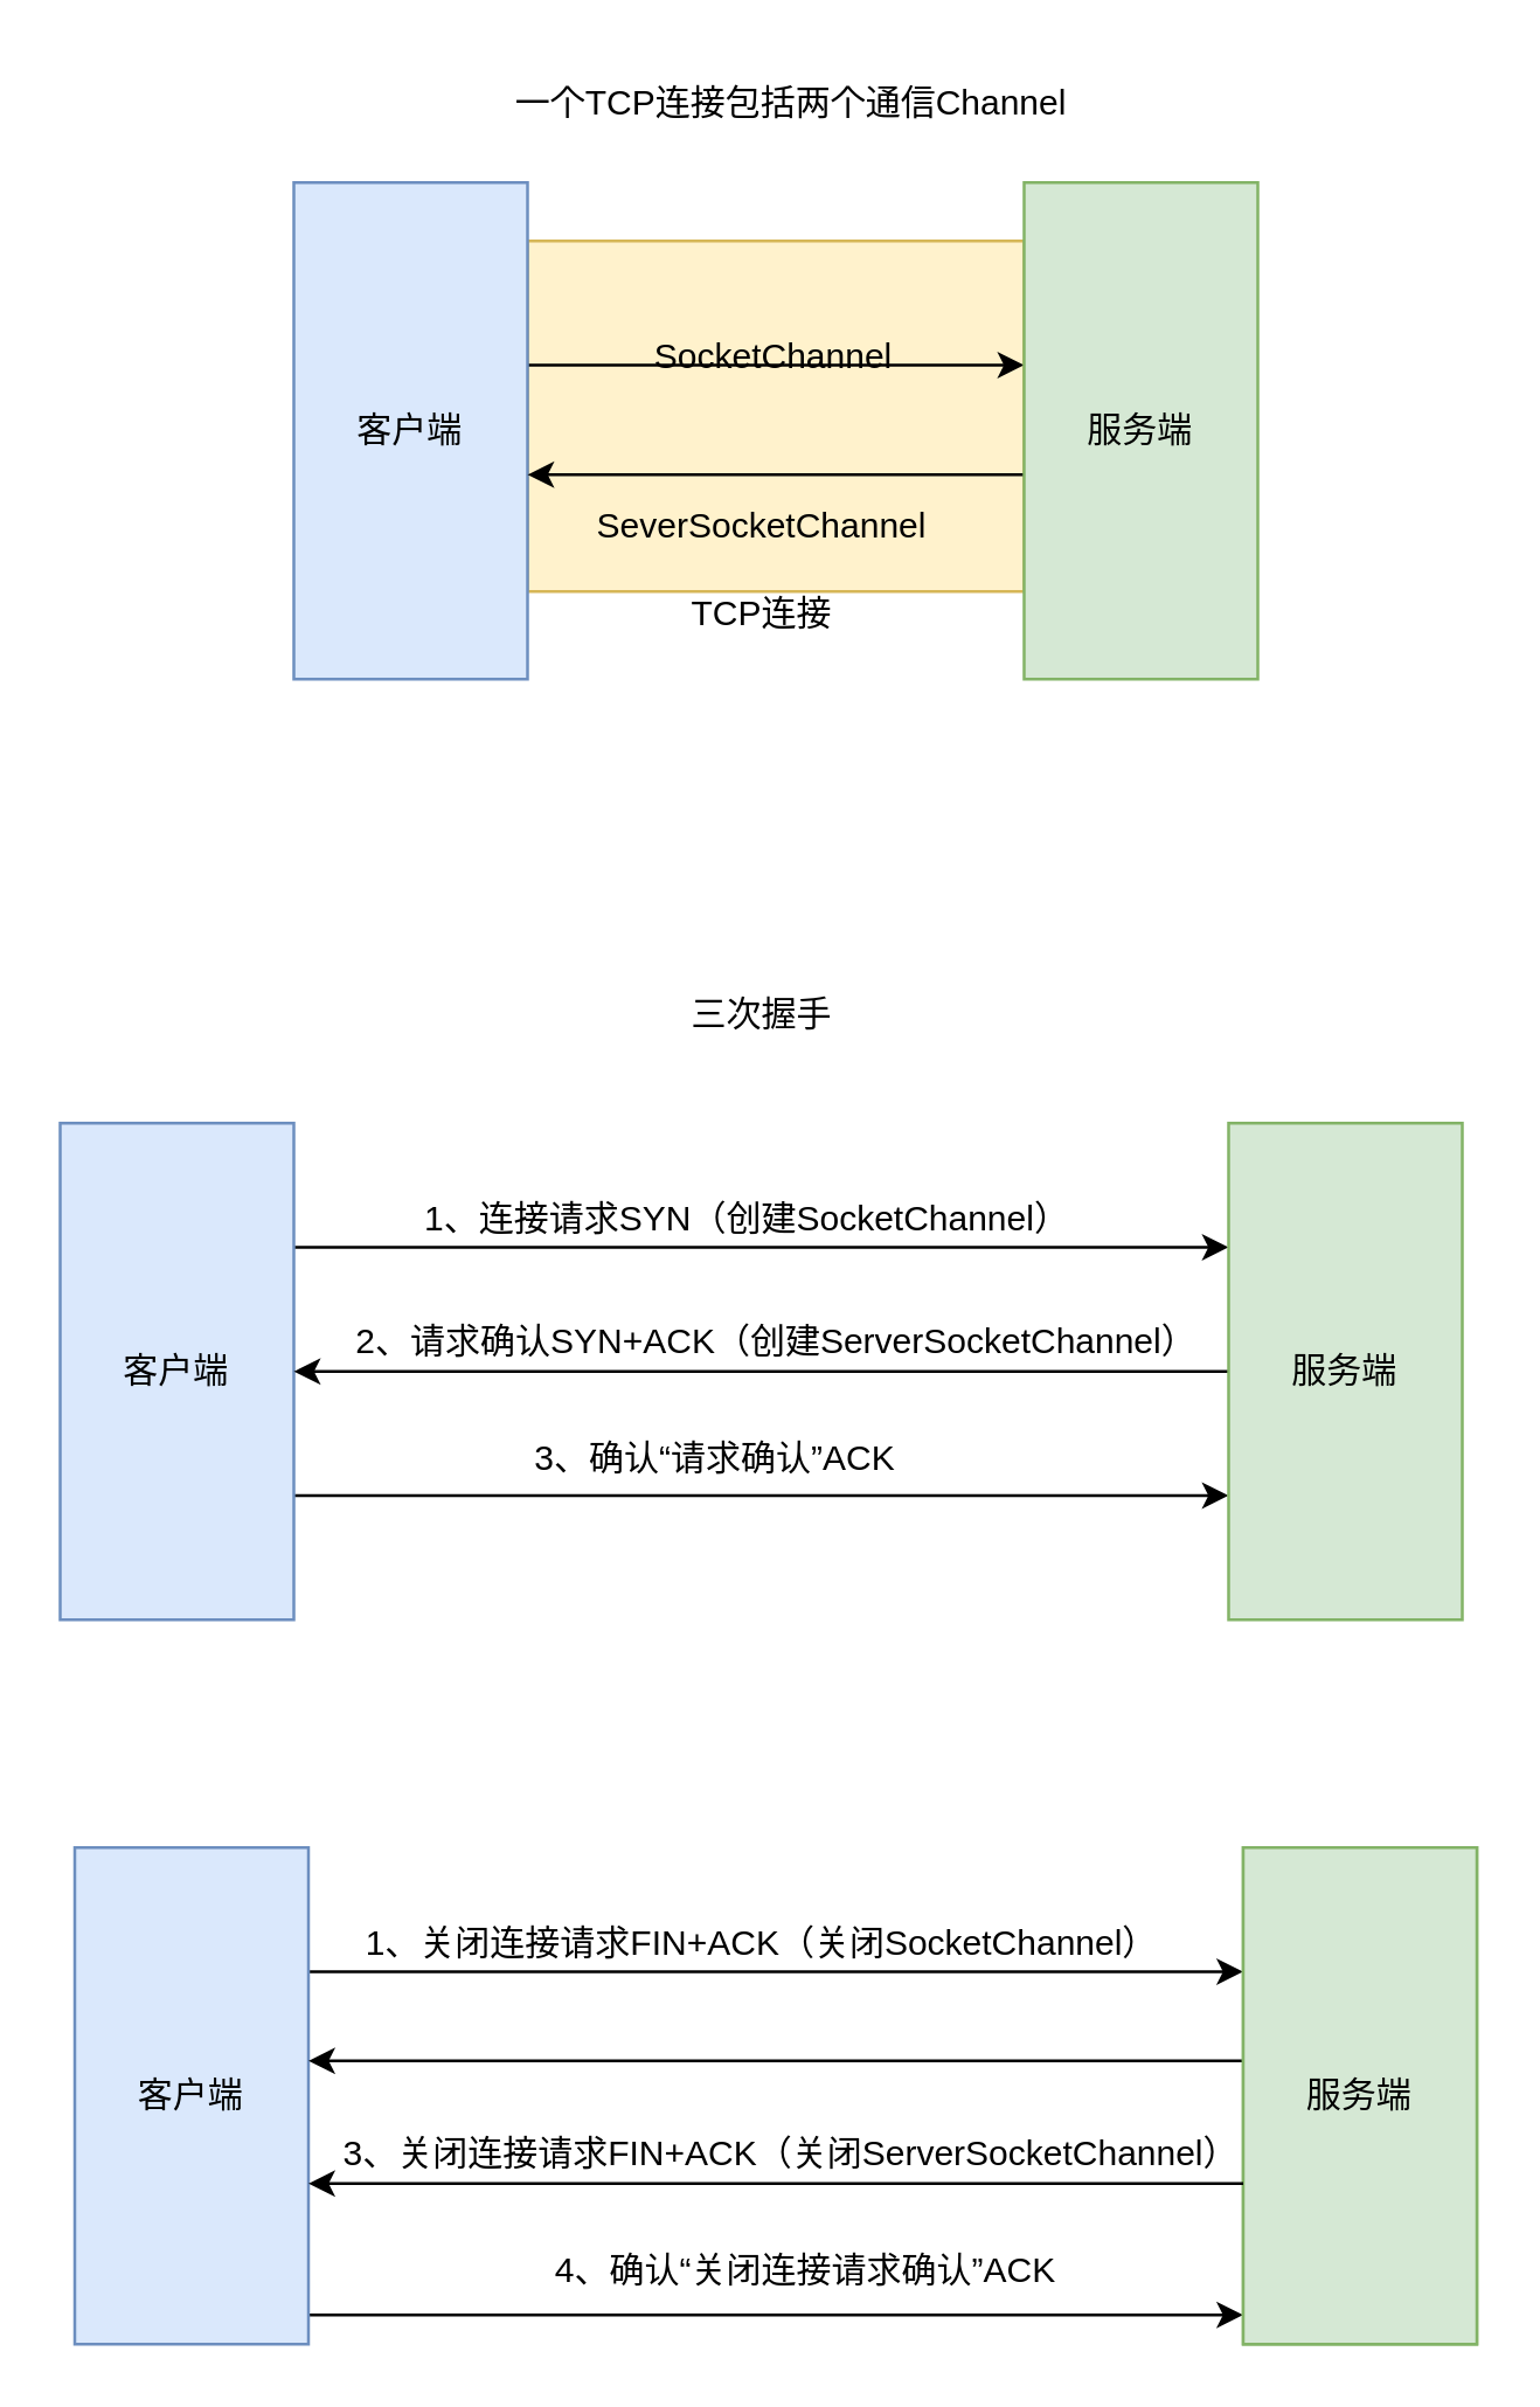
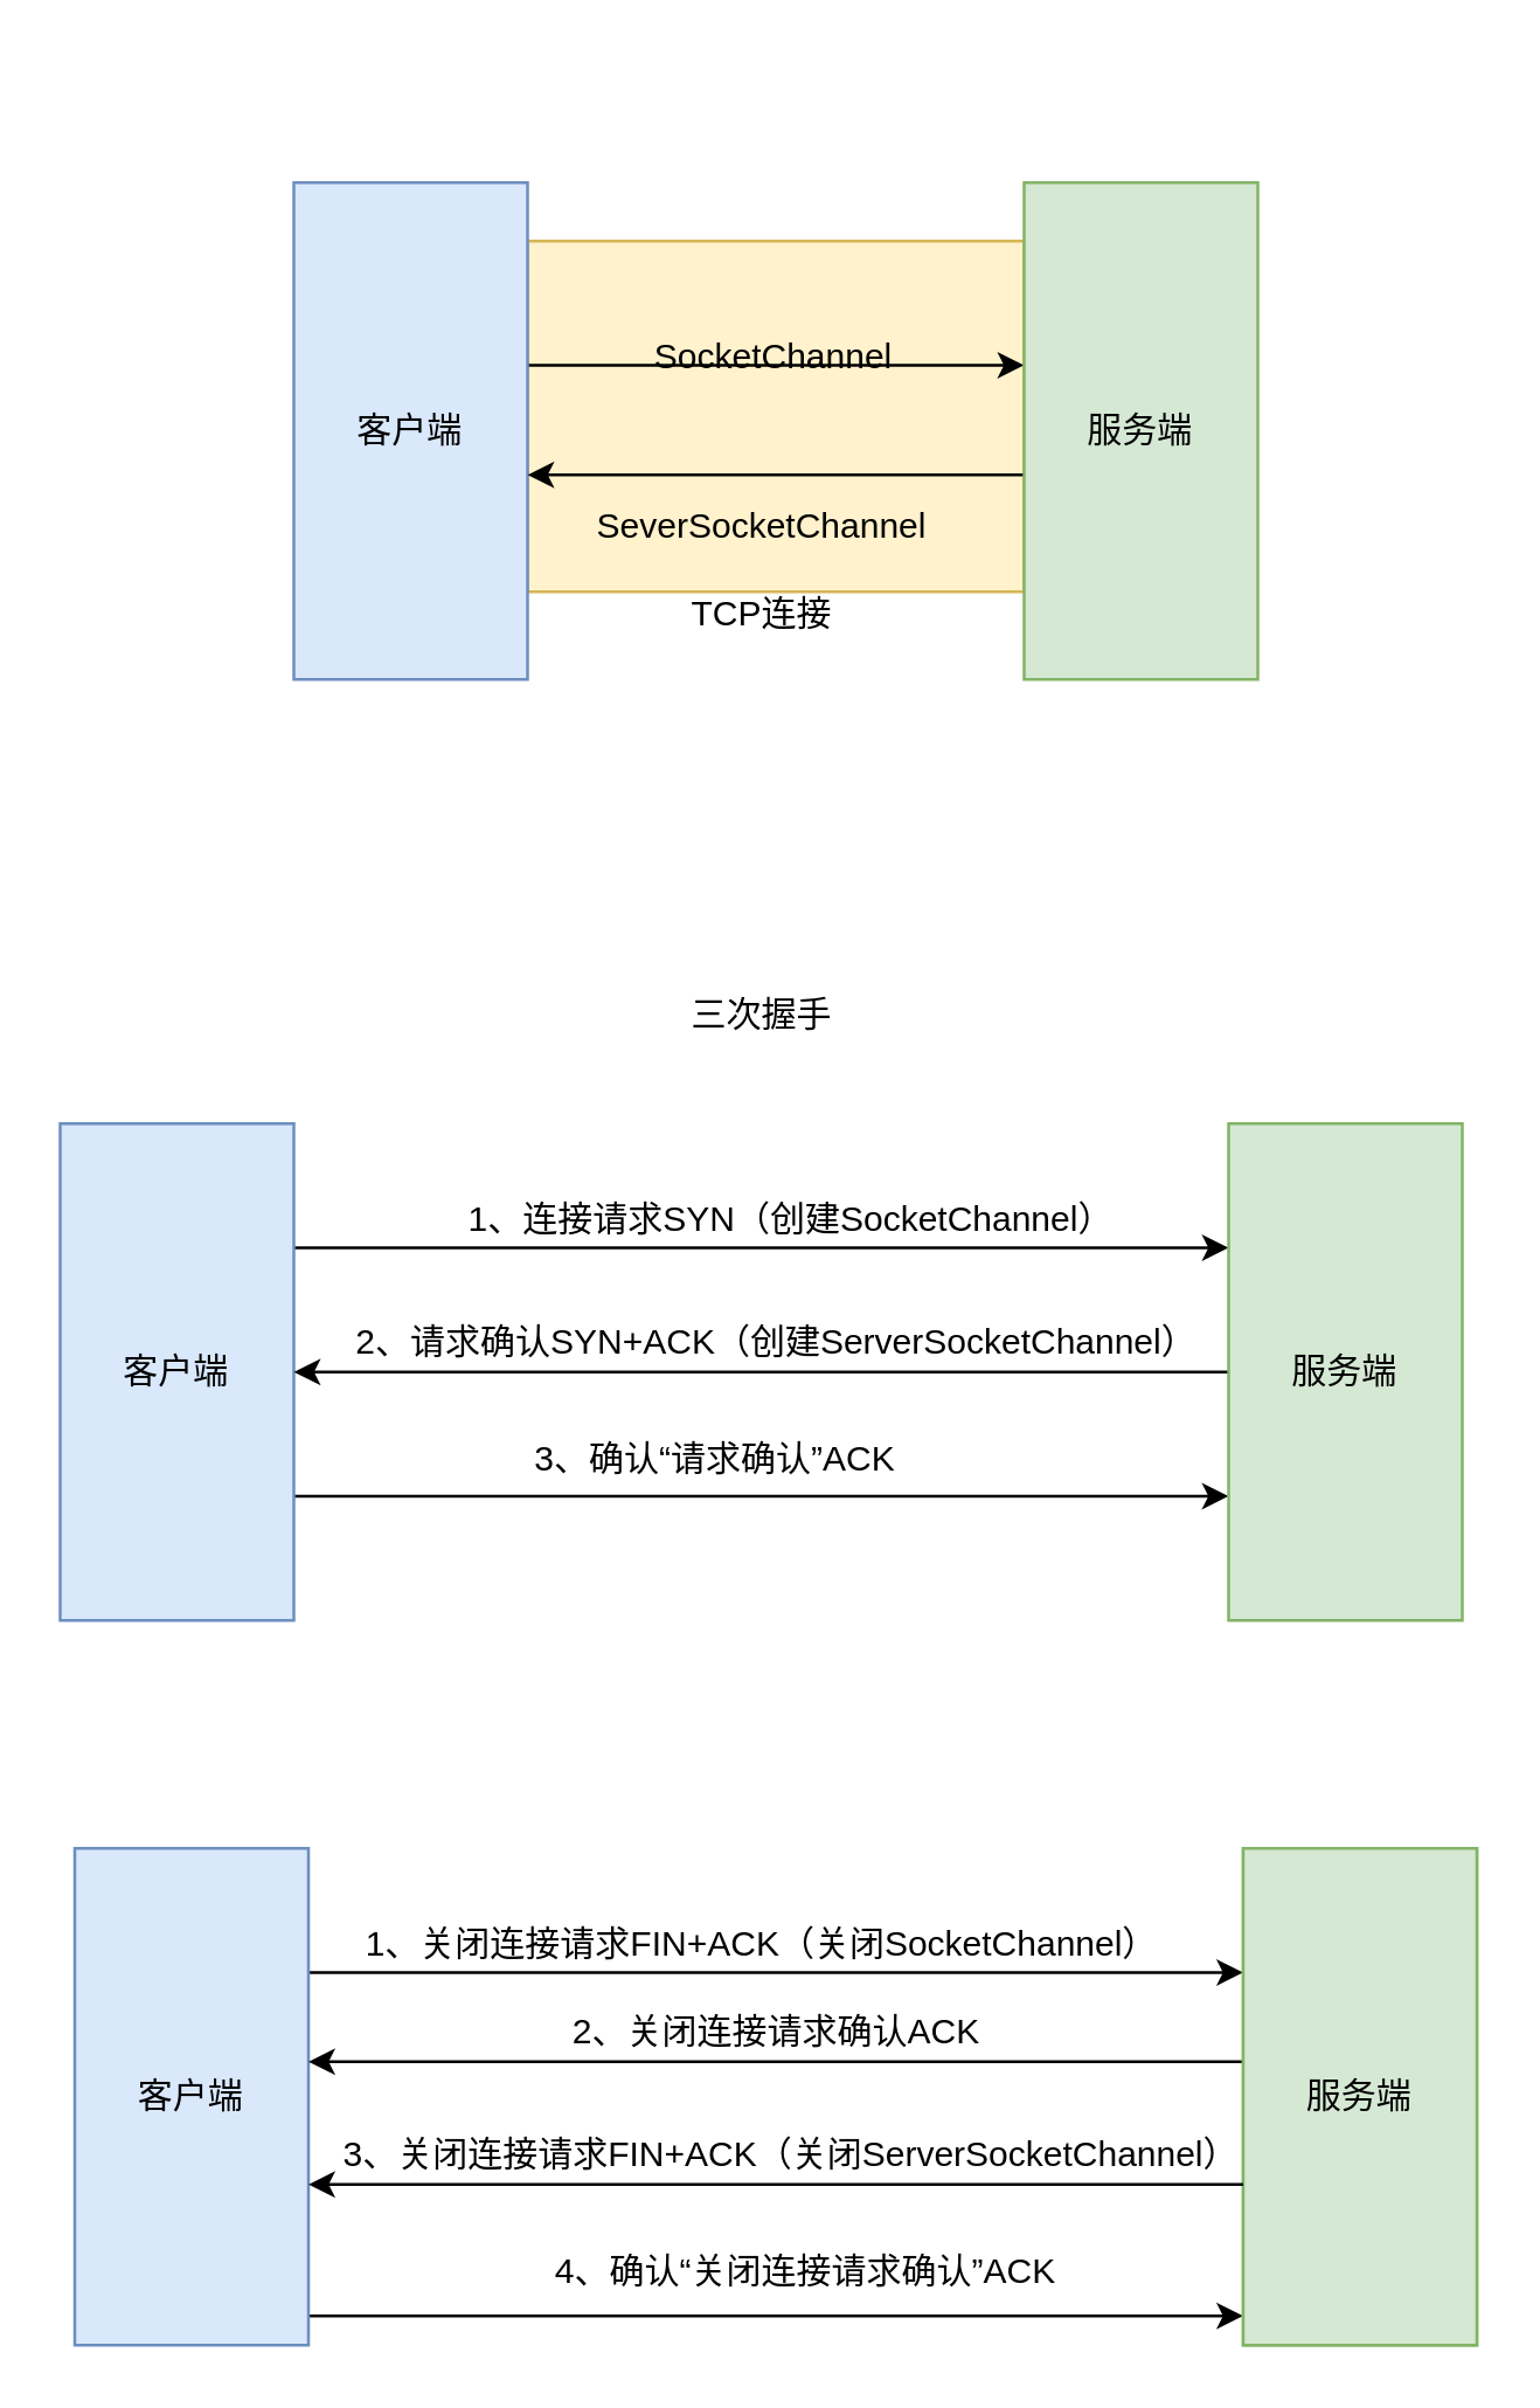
  <mxCell id="0" />
  <mxCell id="1" parent="0" />
  <mxCell id="2" value="" style="rounded=0;whiteSpace=wrap;html=1;fillColor=#fff2cc;strokeColor=#d6b656;" vertex="1" parent="1"><mxGeometry x="180" y="82" width="170" height="120" as="geometry" /></mxCell>
  <mxCell id="3" style="edgeStyle=orthogonalEdgeStyle;rounded=0;orthogonalLoop=1;jettySize=auto;html=1;exitX=1;exitY=0.25;exitDx=0;exitDy=0;entryX=0;entryY=0.25;entryDx=0;entryDy=0;" edge="1" parent="1"><mxGeometry relative="1" as="geometry"><mxPoint x="180" y="124.5" as="sourcePoint" /><mxPoint x="350" y="124.5" as="targetPoint" /></mxGeometry></mxCell>
  <mxCell id="4" value="客户端" style="rounded=0;whiteSpace=wrap;html=1;fillColor=#dae8fc;strokeColor=#6c8ebf;" vertex="1" parent="1"><mxGeometry x="100" y="62" width="80" height="170" as="geometry" /></mxCell>
  <mxCell id="5" style="edgeStyle=orthogonalEdgeStyle;rounded=0;orthogonalLoop=1;jettySize=auto;html=1;exitX=0;exitY=0.75;exitDx=0;exitDy=0;entryX=1;entryY=0.75;entryDx=0;entryDy=0;" edge="1" parent="1"><mxGeometry relative="1" as="geometry"><mxPoint x="350" y="162" as="sourcePoint" /><mxPoint x="180" y="162" as="targetPoint" /></mxGeometry></mxCell>
  <mxCell id="6" value="服务端" style="rounded=0;whiteSpace=wrap;html=1;fillColor=#d5e8d4;strokeColor=#82b366;" vertex="1" parent="1"><mxGeometry x="350" y="62" width="80" height="170" as="geometry" /></mxCell>
  <mxCell id="7" value="SocketChannel" style="text;html=1;align=center;verticalAlign=middle;resizable=0;points=[];autosize=1;strokeColor=none;fillColor=none;" vertex="1" parent="1"><mxGeometry x="214" y="107" width="100" height="30" as="geometry" /></mxCell>
  <mxCell id="8" value="SeverSocketChannel" style="text;html=1;align=center;verticalAlign=middle;resizable=0;points=[];autosize=1;strokeColor=none;fillColor=none;" vertex="1" parent="1"><mxGeometry x="190" y="164.5" width="140" height="30" as="geometry" /></mxCell>
  <mxCell id="9" value="TCP连接" style="text;html=1;align=center;verticalAlign=middle;resizable=0;points=[];autosize=1;strokeColor=none;fillColor=none;" vertex="1" parent="1"><mxGeometry x="225" y="194.5" width="70" height="30" as="geometry" /></mxCell>
- <mxCell id="10" value="一个TCP连接包括两个通信Channel" style="text;html=1;align=center;verticalAlign=middle;resizable=0;points=[];autosize=1;strokeColor=none;fillColor=none;" vertex="1" parent="1"><mxGeometry x="165" y="20" width="210" height="30" as="geometry" /></mxCell>
  <mxCell id="11" style="edgeStyle=orthogonalEdgeStyle;rounded=0;orthogonalLoop=1;jettySize=auto;html=1;exitX=1;exitY=0.25;exitDx=0;exitDy=0;entryX=0;entryY=0.25;entryDx=0;entryDy=0;" edge="1" parent="1" source="13" target="15"><mxGeometry relative="1" as="geometry" /></mxCell>
  <mxCell id="12" style="edgeStyle=orthogonalEdgeStyle;rounded=0;orthogonalLoop=1;jettySize=auto;html=1;exitX=1;exitY=0.75;exitDx=0;exitDy=0;entryX=0;entryY=0.75;entryDx=0;entryDy=0;" edge="1" parent="1" source="13" target="15"><mxGeometry relative="1" as="geometry" /></mxCell>
  <mxCell id="13" value="客户端" style="rounded=0;whiteSpace=wrap;html=1;fillColor=#dae8fc;strokeColor=#6c8ebf;" vertex="1" parent="1"><mxGeometry x="20" y="384" width="80" height="170" as="geometry" /></mxCell>
  <mxCell id="14" style="edgeStyle=orthogonalEdgeStyle;rounded=0;orthogonalLoop=1;jettySize=auto;html=1;exitX=0;exitY=0.5;exitDx=0;exitDy=0;entryX=1;entryY=0.5;entryDx=0;entryDy=0;" edge="1" parent="1" source="15" target="13"><mxGeometry relative="1" as="geometry" /></mxCell>
  <mxCell id="15" value="服务端" style="rounded=0;whiteSpace=wrap;html=1;fillColor=#d5e8d4;strokeColor=#82b366;" vertex="1" parent="1"><mxGeometry x="420" y="384" width="80" height="170" as="geometry" /></mxCell>
- <mxCell id="16" value="1、连接请求SYN（创建SocketChannel）" style="text;html=1;align=center;verticalAlign=middle;resizable=0;points=[];autosize=1;strokeColor=none;fillColor=none;" vertex="1" parent="1"><mxGeometry x="135" y="402" width="240" height="30" as="geometry" /></mxCell>
+ <mxCell id="16" value="1、连接请求SYN（创建SocketChannel）" style="text;html=1;align=center;verticalAlign=middle;resizable=0;points=[];autosize=1;strokeColor=none;fillColor=none;" vertex="1" parent="1"><mxGeometry x="150" y="402" width="240" height="30" as="geometry" /></mxCell>
  <mxCell id="17" value="2、请求确认SYN+ACK（创建ServerSocket&lt;span style=&quot;background-color: initial;&quot;&gt;Channel）&lt;/span&gt;" style="text;html=1;align=center;verticalAlign=middle;resizable=0;points=[];autosize=1;strokeColor=none;fillColor=none;" vertex="1" parent="1"><mxGeometry x="110" y="444" width="310" height="30" as="geometry" /></mxCell>
  <mxCell id="18" value="3、确认“请求确认”ACK" style="text;html=1;align=center;verticalAlign=middle;resizable=0;points=[];autosize=1;strokeColor=none;fillColor=none;" vertex="1" parent="1"><mxGeometry x="169" y="484" width="150" height="30" as="geometry" /></mxCell>
  <mxCell id="19" value="三次握手" style="text;html=1;align=center;verticalAlign=middle;resizable=0;points=[];autosize=1;strokeColor=none;fillColor=none;" vertex="1" parent="1"><mxGeometry x="225" y="332" width="70" height="30" as="geometry" /></mxCell>
  <mxCell id="20" style="edgeStyle=orthogonalEdgeStyle;rounded=0;orthogonalLoop=1;jettySize=auto;html=1;exitX=1;exitY=0.25;exitDx=0;exitDy=0;entryX=0;entryY=0.25;entryDx=0;entryDy=0;" edge="1" source="22" target="24" parent="1"><mxGeometry relative="1" as="geometry" /></mxCell>
  <mxCell id="21" style="edgeStyle=orthogonalEdgeStyle;rounded=0;orthogonalLoop=1;jettySize=auto;html=1;exitX=1;exitY=0.75;exitDx=0;exitDy=0;entryX=0;entryY=0.75;entryDx=0;entryDy=0;" edge="1" parent="1"><mxGeometry relative="1" as="geometry"><mxPoint x="105" y="792" as="sourcePoint" /><mxPoint x="425" y="792" as="targetPoint" /></mxGeometry></mxCell>
  <mxCell id="22" value="客户端" style="rounded=0;whiteSpace=wrap;html=1;fillColor=#dae8fc;strokeColor=#6c8ebf;" vertex="1" parent="1"><mxGeometry x="25" y="632" width="80" height="170" as="geometry" /></mxCell>
  <mxCell id="23" style="edgeStyle=orthogonalEdgeStyle;rounded=0;orthogonalLoop=1;jettySize=auto;html=1;exitX=0;exitY=0.5;exitDx=0;exitDy=0;entryX=1;entryY=0.5;entryDx=0;entryDy=0;" edge="1" parent="1"><mxGeometry relative="1" as="geometry"><mxPoint x="425" y="705" as="sourcePoint" /><mxPoint x="105" y="705" as="targetPoint" /></mxGeometry></mxCell>
  <mxCell id="24" value="服务端" style="rounded=0;whiteSpace=wrap;html=1;fillColor=#d5e8d4;strokeColor=#82b366;" vertex="1" parent="1"><mxGeometry x="425" y="632" width="80" height="170" as="geometry" /></mxCell>
  <mxCell id="25" value="1、关闭连接请求FIN+ACK（关闭SocketChannel）" style="text;html=1;align=center;verticalAlign=middle;resizable=0;points=[];autosize=1;strokeColor=none;fillColor=none;" vertex="1" parent="1"><mxGeometry x="115" y="650" width="290" height="30" as="geometry" /></mxCell>
+ <mxCell id="26" value="2、关闭连接请求确认ACK" style="text;html=1;align=center;verticalAlign=middle;resizable=0;points=[];autosize=1;strokeColor=none;fillColor=none;" vertex="1" parent="1"><mxGeometry x="185" y="680" width="160" height="30" as="geometry" /></mxCell>
  <mxCell id="27" value="4、确认“关闭连接请求确认”ACK" style="text;html=1;align=center;verticalAlign=middle;resizable=0;points=[];autosize=1;strokeColor=none;fillColor=none;" vertex="1" parent="1"><mxGeometry x="180" y="762" width="190" height="30" as="geometry" /></mxCell>
  <mxCell id="28" value="服务端" style="rounded=0;whiteSpace=wrap;html=1;fillColor=#d5e8d4;strokeColor=#82b366;" vertex="1" parent="1"><mxGeometry x="425" y="632" width="80" height="170" as="geometry" /></mxCell>
  <mxCell id="29" value="3、关闭连接请求FIN+ACK（关闭ServerSocketChannel）" style="text;html=1;align=center;verticalAlign=middle;resizable=0;points=[];autosize=1;strokeColor=none;fillColor=none;" vertex="1" parent="1"><mxGeometry x="105" y="722" width="330" height="30" as="geometry" /></mxCell>
  <mxCell id="30" style="edgeStyle=orthogonalEdgeStyle;rounded=0;orthogonalLoop=1;jettySize=auto;html=1;exitX=0;exitY=0.5;exitDx=0;exitDy=0;entryX=1;entryY=0.5;entryDx=0;entryDy=0;" edge="1" parent="1"><mxGeometry relative="1" as="geometry"><mxPoint x="425" y="747" as="sourcePoint" /><mxPoint x="105" y="747" as="targetPoint" /></mxGeometry></mxCell>
